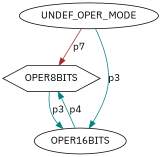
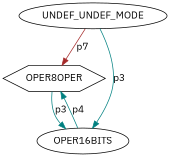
  digraph {
    fontname="IBM Plex Sans"
    node [fontname="IBM Plex Sans" shape=ellipse]
    edge [color=teal fontname="IBM Plex Sans"]
-   OPER8BITS [shape=hexagon]
-   UNDEF_OPER_MODE
+   OPER8BITS [shape=hexagon label=OPER8OPER]
+   UNDEF_OPER_MODE [label=UNDEF_UNDEF_MODE]
    OPER16BITS
    OPER8BITS -> OPER16BITS [label=p3]
    UNDEF_OPER_MODE -> OPER8BITS [color=brown label=p7]
    UNDEF_OPER_MODE -> OPER16BITS [label=p3]
    OPER16BITS -> OPER8BITS [label=p4]
  }
